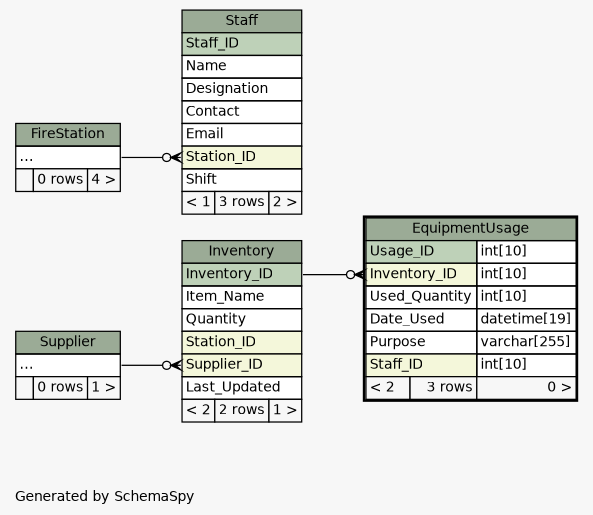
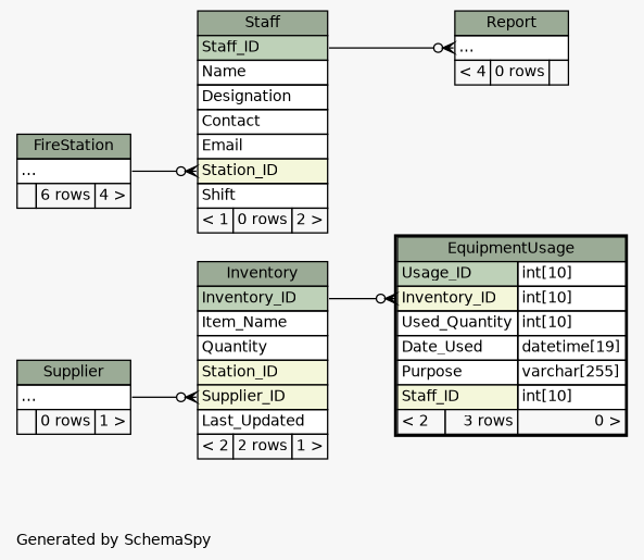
  digraph {
    bgcolor="#f7f7f7"
    fontname=Helvetica
    fontsize=11
    label="\nGenerated by SchemaSpy"
    labeljust=l
    nodesep=0.18
    rankdir=RL
    ranksep=0.46
    node [fontname=Helvetica fontsize=11 shape=plaintext]
    edge [arrowhead=none arrowsize=0.8 arrowtail=crowodot dir=back headport="elipses:e"]
    n1 [label=<     <TABLE BORDER="2" CELLBORDER="1" CELLSPACING="0" BGCOLOR="#ffffff">       <TR><TD COLSPAN="3" BGCOLOR="#9bab96" ALIGN="CENTER">EquipmentUsage</TD></TR>       <TR><TD PORT="Usage_ID" COLSPAN="2" BGCOLOR="#bed1b8" ALIGN="LEFT">Usage_ID</TD><TD PORT="Usage_ID.type" ALIGN="LEFT">int[10]</TD></TR>       <TR><TD PORT="Inventory_ID" COLSPAN="2" BGCOLOR="#f4f7da" ALIGN="LEFT">Inventory_ID</TD><TD PORT="Inventory_ID.type" ALIGN="LEFT">int[10]</TD></TR>       <TR><TD PORT="Used_Quantity" COLSPAN="2" ALIGN="LEFT">Used_Quantity</TD><TD PORT="Used_Quantity.type" ALIGN="LEFT">int[10]</TD></TR>       <TR><TD PORT="Date_Used" COLSPAN="2" ALIGN="LEFT">Date_Used</TD><TD PORT="Date_Used.type" ALIGN="LEFT">datetime[19]</TD></TR>       <TR><TD PORT="Purpose" COLSPAN="2" ALIGN="LEFT">Purpose</TD><TD PORT="Purpose.type" ALIGN="LEFT">varchar[255]</TD></TR>       <TR><TD PORT="Staff_ID" COLSPAN="2" BGCOLOR="#f4f7da" ALIGN="LEFT">Staff_ID</TD><TD PORT="Staff_ID.type" ALIGN="LEFT">int[10]</TD></TR>       <TR><TD ALIGN="LEFT" BGCOLOR="#f7f7f7">&lt; 2</TD><TD ALIGN="RIGHT" BGCOLOR="#f7f7f7">3 rows</TD><TD ALIGN="RIGHT" BGCOLOR="#f7f7f7">0 &gt;</TD></TR>     </TABLE>>]
    n2 [label=<     <TABLE BORDER="0" CELLBORDER="1" CELLSPACING="0" BGCOLOR="#ffffff">       <TR><TD COLSPAN="3" BGCOLOR="#9bab96" ALIGN="CENTER">Inventory</TD></TR>       <TR><TD PORT="Inventory_ID" COLSPAN="3" BGCOLOR="#bed1b8" ALIGN="LEFT">Inventory_ID</TD></TR>       <TR><TD PORT="Item_Name" COLSPAN="3" ALIGN="LEFT">Item_Name</TD></TR>       <TR><TD PORT="Quantity" COLSPAN="3" ALIGN="LEFT">Quantity</TD></TR>       <TR><TD PORT="Station_ID" COLSPAN="3" BGCOLOR="#f4f7da" ALIGN="LEFT">Station_ID</TD></TR>       <TR><TD PORT="Supplier_ID" COLSPAN="3" BGCOLOR="#f4f7da" ALIGN="LEFT">Supplier_ID</TD></TR>       <TR><TD PORT="Last_Updated" COLSPAN="3" ALIGN="LEFT">Last_Updated</TD></TR>       <TR><TD ALIGN="LEFT" BGCOLOR="#f7f7f7">&lt; 2</TD><TD ALIGN="RIGHT" BGCOLOR="#f7f7f7">2 rows</TD><TD ALIGN="RIGHT" BGCOLOR="#f7f7f7">1 &gt;</TD></TR>     </TABLE>>]
    n3 [label=<     <TABLE BORDER="0" CELLBORDER="1" CELLSPACING="0" BGCOLOR="#ffffff">       <TR><TD COLSPAN="3" BGCOLOR="#9bab96" ALIGN="CENTER">Supplier</TD></TR>       <TR><TD PORT="elipses" COLSPAN="3" ALIGN="LEFT">...</TD></TR>       <TR><TD ALIGN="LEFT" BGCOLOR="#f7f7f7">  </TD><TD ALIGN="RIGHT" BGCOLOR="#f7f7f7">0 rows</TD><TD ALIGN="RIGHT" BGCOLOR="#f7f7f7">1 &gt;</TD></TR>     </TABLE>>]
-   n4 [label=<     <TABLE BORDER="0" CELLBORDER="1" CELLSPACING="0" BGCOLOR="#ffffff">       <TR><TD COLSPAN="3" BGCOLOR="#9bab96" ALIGN="CENTER">Staff</TD></TR>       <TR><TD PORT="Staff_ID" COLSPAN="3" BGCOLOR="#bed1b8" ALIGN="LEFT">Staff_ID</TD></TR>       <TR><TD PORT="Name" COLSPAN="3" ALIGN="LEFT">Name</TD></TR>       <TR><TD PORT="Designation" COLSPAN="3" ALIGN="LEFT">Designation</TD></TR>       <TR><TD PORT="Contact" COLSPAN="3" ALIGN="LEFT">Contact</TD></TR>       <TR><TD PORT="Email" COLSPAN="3" ALIGN="LEFT">Email</TD></TR>       <TR><TD PORT="Station_ID" COLSPAN="3" BGCOLOR="#f4f7da" ALIGN="LEFT">Station_ID</TD></TR>       <TR><TD PORT="Shift" COLSPAN="3" ALIGN="LEFT">Shift</TD></TR>       <TR><TD ALIGN="LEFT" BGCOLOR="#f7f7f7">&lt; 1</TD><TD ALIGN="RIGHT" BGCOLOR="#f7f7f7">3 rows</TD><TD ALIGN="RIGHT" BGCOLOR="#f7f7f7">2 &gt;</TD></TR>     </TABLE>>]
-   n5 [label=<     <TABLE BORDER="0" CELLBORDER="1" CELLSPACING="0" BGCOLOR="#ffffff">       <TR><TD COLSPAN="3" BGCOLOR="#9bab96" ALIGN="CENTER">FireStation</TD></TR>       <TR><TD PORT="elipses" COLSPAN="3" ALIGN="LEFT">...</TD></TR>       <TR><TD ALIGN="LEFT" BGCOLOR="#f7f7f7">  </TD><TD ALIGN="RIGHT" BGCOLOR="#f7f7f7">0 rows</TD><TD ALIGN="RIGHT" BGCOLOR="#f7f7f7">4 &gt;</TD></TR>     </TABLE>>]
+   n4 [label=<     <TABLE BORDER="0" CELLBORDER="1" CELLSPACING="0" BGCOLOR="#ffffff">       <TR><TD COLSPAN="3" BGCOLOR="#9bab96" ALIGN="CENTER">Staff</TD></TR>       <TR><TD PORT="Staff_ID" COLSPAN="3" BGCOLOR="#bed1b8" ALIGN="LEFT">Staff_ID</TD></TR>       <TR><TD PORT="Name" COLSPAN="3" ALIGN="LEFT">Name</TD></TR>       <TR><TD PORT="Designation" COLSPAN="3" ALIGN="LEFT">Designation</TD></TR>       <TR><TD PORT="Contact" COLSPAN="3" ALIGN="LEFT">Contact</TD></TR>       <TR><TD PORT="Email" COLSPAN="3" ALIGN="LEFT">Email</TD></TR>       <TR><TD PORT="Station_ID" COLSPAN="3" BGCOLOR="#f4f7da" ALIGN="LEFT">Station_ID</TD></TR>       <TR><TD PORT="Shift" COLSPAN="3" ALIGN="LEFT">Shift</TD></TR>       <TR><TD ALIGN="LEFT" BGCOLOR="#f7f7f7">&lt; 1</TD><TD ALIGN="RIGHT" BGCOLOR="#f7f7f7">0 rows</TD><TD ALIGN="RIGHT" BGCOLOR="#f7f7f7">2 &gt;</TD></TR>     </TABLE>>]
+   n5 [label=<     <TABLE BORDER="0" CELLBORDER="1" CELLSPACING="0" BGCOLOR="#ffffff">       <TR><TD COLSPAN="3" BGCOLOR="#9bab96" ALIGN="CENTER">FireStation</TD></TR>       <TR><TD PORT="elipses" COLSPAN="3" ALIGN="LEFT">...</TD></TR>       <TR><TD ALIGN="LEFT" BGCOLOR="#f7f7f7">  </TD><TD ALIGN="RIGHT" BGCOLOR="#f7f7f7">6 rows</TD><TD ALIGN="RIGHT" BGCOLOR="#f7f7f7">4 &gt;</TD></TR>     </TABLE>>]
+   n6 [label=<     <TABLE BORDER="0" CELLBORDER="1" CELLSPACING="0" BGCOLOR="#ffffff">       <TR><TD COLSPAN="3" BGCOLOR="#9bab96" ALIGN="CENTER">Report</TD></TR>       <TR><TD PORT="elipses" COLSPAN="3" ALIGN="LEFT">...</TD></TR>       <TR><TD ALIGN="LEFT" BGCOLOR="#f7f7f7">&lt; 4</TD><TD ALIGN="RIGHT" BGCOLOR="#f7f7f7">0 rows</TD><TD ALIGN="RIGHT" BGCOLOR="#f7f7f7">  </TD></TR>     </TABLE>>]
    n1 -> n2 [headport="Inventory_ID:e" tailport="Inventory_ID:w"]
    n2 -> n3 [tailport="Supplier_ID:w"]
    n4 -> n5 [tailport="Station_ID:w"]
+   n6 -> n4 [headport="Staff_ID:e" tailport="elipses:w"]
  }
